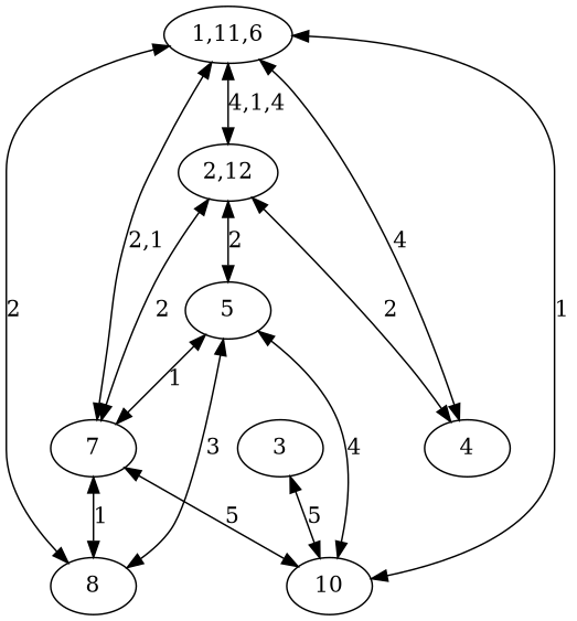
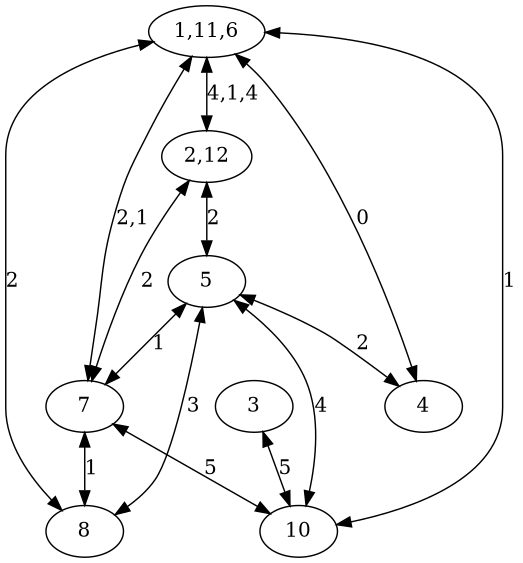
  digraph {
    rankdir=TB
    edge [dir=both]
    "1,11,6"
    "2,12"
    4
    7
    8
    10
    5
    3
    "1,11,6" -> "2,12" [label="4,1,4"]
-   "1,11,6" -> 4 [label=4]
+   "1,11,6" -> 4 [label=0]
    "1,11,6" -> 7 [label="2,1"]
    "1,11,6" -> 8 [label=2]
    "1,11,6" -> 10 [label=1]
-   "2,12" -> 4 [label=2]
+   5 -> 4 [label=2]
    "2,12" -> 7 [label=2]
    "2,12" -> 5 [label=2]
    7 -> 8 [label=1]
    7 -> 10 [label=5]
    5 -> 7 [label=1]
    5 -> 8 [label=3]
    5 -> 10 [label=4]
    3 -> 10 [label=5]
  }
